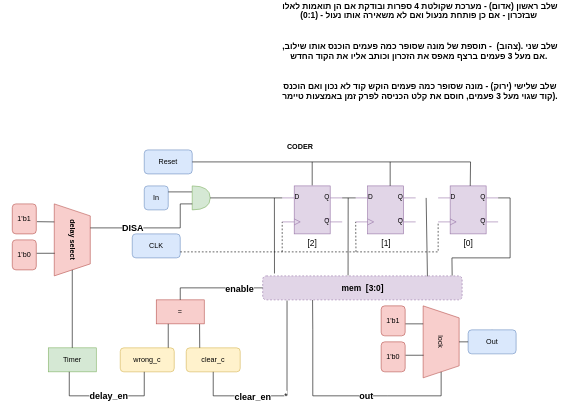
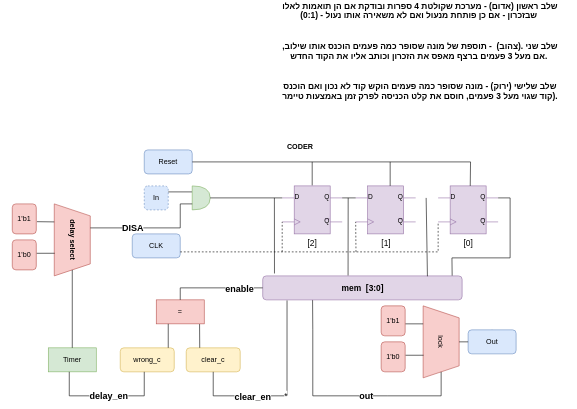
  <mxCell id="0" />
  <mxCell id="1" parent="0" />
  <mxCell id="2" value="=" style="rounded=0;whiteSpace=wrap;html=1;fillColor=#f8cecc;strokeColor=#b85450;" parent="1" vertex="1"><mxGeometry x="260" y="450" width="80" height="40" as="geometry" /></mxCell>
  <mxCell id="3" value="lock" style="shape=trapezoid;perimeter=trapezoidPerimeter;whiteSpace=wrap;html=1;fixedSize=1;rotation=90;fillColor=#f8cecc;strokeColor=#b85450;" parent="1" vertex="1"><mxGeometry x="675" y="490" width="120" height="60" as="geometry" /></mxCell>
  <mxCell id="4" value="&lt;font style=&quot;font-size: 15px&quot;&gt;out&lt;/font&gt;" style="endArrow=none;html=1;rounded=0;exitX=1;exitY=0.5;exitDx=0;exitDy=0;entryX=0.25;entryY=1;entryDx=0;entryDy=0;fontStyle=1" parent="1" source="3" target="26" edge="1"><mxGeometry x="-0.203" width="50" height="50" relative="1" as="geometry"><mxPoint x="585" y="610" as="sourcePoint" /><mxPoint x="715" y="640" as="targetPoint" /><Array as="points"><mxPoint x="735" y="610" /><mxPoint x="645" y="610" /><mxPoint x="521" y="610" /><mxPoint x="521" y="500" /></Array><mxPoint as="offset" /></mxGeometry></mxCell>
- <mxCell id="5" value="In" style="rounded=1;whiteSpace=wrap;html=1;fillColor=#dae8fc;strokeColor=#6c8ebf;" parent="1" vertex="1"><mxGeometry x="240" y="260" width="40" height="40" as="geometry" /></mxCell>
+ <mxCell id="5" value="In" style="rounded=1;whiteSpace=wrap;html=1;fillColor=#dae8fc;strokeColor=#6c8ebf;dashed=1;" parent="1" vertex="1"><mxGeometry x="240" y="260" width="40" height="40" as="geometry" /></mxCell>
  <mxCell id="6" value="" style="endArrow=none;html=1;rounded=0;exitX=0.5;exitY=0;exitDx=0;exitDy=0;startArrow=none;" parent="1" source="49" edge="1"><mxGeometry width="50" height="50" relative="1" as="geometry"><mxPoint x="585" y="590" as="sourcePoint" /><mxPoint x="825" y="520" as="targetPoint" /></mxGeometry></mxCell>
  <mxCell id="7" value="clear_c" style="rounded=1;whiteSpace=wrap;html=1;fillColor=#fff2cc;strokeColor=#d6b656;" parent="1" vertex="1"><mxGeometry x="310" y="530" width="90" height="40" as="geometry" /></mxCell>
  <mxCell id="8" value="" style="endArrow=none;html=1;rounded=0;exitX=0.25;exitY=1;exitDx=0;exitDy=0;" parent="1" source="3" edge="1"><mxGeometry width="50" height="50" relative="1" as="geometry"><mxPoint x="585" y="590" as="sourcePoint" /><mxPoint x="675" y="490" as="targetPoint" /></mxGeometry></mxCell>
  <mxCell id="9" value="1'b1" style="rounded=1;whiteSpace=wrap;html=1;fillColor=#f8cecc;strokeColor=#b85450;" parent="1" vertex="1"><mxGeometry x="635" y="460" width="40" height="50" as="geometry" /></mxCell>
  <mxCell id="10" value="1'b0" style="rounded=1;whiteSpace=wrap;html=1;fillColor=#f8cecc;strokeColor=#b85450;" parent="1" vertex="1"><mxGeometry x="635" y="520" width="40" height="50" as="geometry" /></mxCell>
  <mxCell id="11" value="" style="endArrow=none;html=1;rounded=0;exitX=0.686;exitY=0.989;exitDx=0;exitDy=0;exitPerimeter=0;entryX=1.017;entryY=0.447;entryDx=0;entryDy=0;entryPerimeter=0;" parent="1" source="3" target="10" edge="1"><mxGeometry width="50" height="50" relative="1" as="geometry"><mxPoint x="695" y="570" as="sourcePoint" /><mxPoint x="685" y="530" as="targetPoint" /></mxGeometry></mxCell>
  <mxCell id="12" value="Reset" style="rounded=1;whiteSpace=wrap;html=1;fillColor=#dae8fc;strokeColor=#6c8ebf;" parent="1" vertex="1"><mxGeometry x="240" y="200" width="80" height="40" as="geometry" /></mxCell>
  <mxCell id="13" value="Timer" style="rounded=0;whiteSpace=wrap;html=1;fillColor=#d5e8d4;strokeColor=#82b366;" parent="1" vertex="1"><mxGeometry x="80" y="530" width="80" height="40" as="geometry" /></mxCell>
  <mxCell id="14" value="CLK" style="rounded=1;whiteSpace=wrap;html=1;fillColor=#dae8fc;strokeColor=#6c8ebf;" parent="1" vertex="1"><mxGeometry x="220" y="340" width="80" height="40" as="geometry" /></mxCell>
  <mxCell id="15" value="" style="endArrow=none;html=1;rounded=0;exitX=1;exitY=0.25;exitDx=0;exitDy=0;entryX=0;entryY=0.25;entryDx=0;entryDy=0;entryPerimeter=0;" parent="1" source="5" target="16" edge="1"><mxGeometry width="50" height="50" relative="1" as="geometry"><mxPoint x="460" y="380" as="sourcePoint" /><mxPoint x="308.985" y="268.3" as="targetPoint" /></mxGeometry></mxCell>
  <mxCell id="16" value="" style="shape=or;whiteSpace=wrap;html=1;fillColor=#d5e8d4;strokeColor=#82b366;" parent="1" vertex="1"><mxGeometry x="320" y="260" width="30" height="40" as="geometry" /></mxCell>
  <mxCell id="17" value="&lt;b&gt;CODER&lt;/b&gt;" style="text;html=1;strokeColor=none;fillColor=none;align=center;verticalAlign=middle;whiteSpace=wrap;rounded=0;" parent="1" vertex="1"><mxGeometry x="470" y="180" width="60" height="30" as="geometry" /></mxCell>
  <mxCell id="18" value="&lt;b style=&quot;font-size: 14px&quot;&gt;שלב ראשון (אדום) - מערכת שקולטת 4 ספרות ובודקת אם הן תואמות לאלו שבזכרון - אם כן פותחת מנעול ואם לא משאירה אותו נעול - (0:1)&amp;nbsp;&lt;br&gt;&lt;br&gt;&lt;br&gt;שלב שני .(צהוב)&amp;nbsp; - תוספת של מונה שסופר כמה פעמים הוכנס אותו שילוב, אם מעל 3 פעמים ברצף מאפס את הזכרון וכותב אליו את הקוד החדש.&amp;nbsp;&lt;br&gt;&lt;br&gt;&lt;br&gt;שלב שלישי (ירוק) - מונה שסופר כמה פעמים הוקש קוד לא נכון ואם הוכנס קוד שגוי מעל 3 פעמים, חוסם את קלט הכניסה לפרק זמן באמצעות טיימר).&lt;/b&gt;" style="text;html=1;strokeColor=none;fillColor=none;align=center;verticalAlign=middle;whiteSpace=wrap;rounded=0;" parent="1" vertex="1"><mxGeometry x="460" y="20" width="480" height="30" as="geometry" /></mxCell>
  <mxCell id="19" value="[2]" style="verticalLabelPosition=bottom;shadow=0;dashed=0;align=center;html=1;verticalAlign=top;shape=mxgraph.electrical.logic_gates.d_type_flip-flop;fontSize=14;fillColor=#e1d5e7;strokeColor=#9673a6;" parent="1" vertex="1"><mxGeometry x="470" y="260" width="100" height="80" as="geometry" /></mxCell>
  <mxCell id="20" value="[1]" style="verticalLabelPosition=bottom;shadow=0;dashed=0;align=center;html=1;verticalAlign=top;shape=mxgraph.electrical.logic_gates.d_type_flip-flop;fontSize=14;fillColor=#e1d5e7;strokeColor=#9673a6;" parent="1" vertex="1"><mxGeometry x="592.5" y="260" width="100" height="80" as="geometry" /></mxCell>
  <mxCell id="21" value="[0]" style="verticalLabelPosition=bottom;shadow=0;dashed=0;align=center;html=1;verticalAlign=top;shape=mxgraph.electrical.logic_gates.d_type_flip-flop;fontSize=14;fillColor=#e1d5e7;strokeColor=#9673a6;" parent="1" vertex="1"><mxGeometry x="730" y="260" width="100" height="80" as="geometry" /></mxCell>
  <mxCell id="22" value="" style="endArrow=none;html=1;rounded=0;fontSize=14;entryX=1;entryY=0.25;entryDx=0;entryDy=0;entryPerimeter=0;exitX=0;exitY=0.25;exitDx=0;exitDy=0;exitPerimeter=0;" parent="1" source="20" target="19" edge="1"><mxGeometry width="50" height="50" relative="1" as="geometry"><mxPoint x="600" y="490" as="sourcePoint" /><mxPoint x="650" y="440" as="targetPoint" /></mxGeometry></mxCell>
  <mxCell id="23" value="" style="endArrow=none;html=1;rounded=0;fontSize=14;exitX=1;exitY=0.5;exitDx=0;exitDy=0;entryX=0.535;entryY=0;entryDx=0;entryDy=0;entryPerimeter=0;" parent="1" source="12" target="21" edge="1"><mxGeometry width="50" height="50" relative="1" as="geometry"><mxPoint x="600" y="490" as="sourcePoint" /><mxPoint x="650" y="440" as="targetPoint" /><Array as="points"><mxPoint x="784" y="220" /></Array></mxGeometry></mxCell>
  <mxCell id="24" value="" style="endArrow=none;html=1;rounded=0;fontSize=14;entryX=0.5;entryY=-0.012;entryDx=0;entryDy=0;entryPerimeter=0;" parent="1" target="19" edge="1"><mxGeometry width="50" height="50" relative="1" as="geometry"><mxPoint x="520" y="220" as="sourcePoint" /><mxPoint x="540" y="250" as="targetPoint" /></mxGeometry></mxCell>
  <mxCell id="25" value="" style="endArrow=none;html=1;rounded=0;fontSize=14;entryX=0.575;entryY=0;entryDx=0;entryDy=0;entryPerimeter=0;" parent="1" target="20" edge="1"><mxGeometry width="50" height="50" relative="1" as="geometry"><mxPoint x="650" y="220" as="sourcePoint" /><mxPoint x="530" y="263.04" as="targetPoint" /></mxGeometry></mxCell>
- <mxCell id="26" value="&lt;b&gt;mem&amp;nbsp; [3:0]&lt;/b&gt;" style="rounded=1;whiteSpace=wrap;html=1;fontSize=14;fillColor=#e1d5e7;strokeColor=#9673a6;dashed=1;" parent="1" vertex="1"><mxGeometry x="437.5" y="410" width="332.5" height="40" as="geometry" /></mxCell>
+ <mxCell id="26" value="&lt;b&gt;mem&amp;nbsp; [3:0]&lt;/b&gt;" style="rounded=1;whiteSpace=wrap;html=1;fontSize=14;fillColor=#e1d5e7;strokeColor=#9673a6;" parent="1" vertex="1"><mxGeometry x="437.5" y="410" width="332.5" height="40" as="geometry" /></mxCell>
  <mxCell id="27" value="" style="endArrow=none;html=1;rounded=0;fontSize=14;exitX=0.059;exitY=-0.1;exitDx=0;exitDy=0;exitPerimeter=0;" parent="1" source="26" edge="1"><mxGeometry width="50" height="50" relative="1" as="geometry"><mxPoint x="480" y="400" as="sourcePoint" /><mxPoint x="457" y="280" as="targetPoint" /></mxGeometry></mxCell>
  <mxCell id="28" value="" style="endArrow=none;html=1;rounded=0;fontSize=14;entryX=0.428;entryY=-0.017;entryDx=0;entryDy=0;entryPerimeter=0;" parent="1" target="26" edge="1"><mxGeometry width="50" height="50" relative="1" as="geometry"><mxPoint x="580" y="280" as="sourcePoint" /><mxPoint x="340" y="340" as="targetPoint" /></mxGeometry></mxCell>
  <mxCell id="29" value="" style="endArrow=none;html=1;rounded=0;fontSize=14;entryX=0.826;entryY=0.017;entryDx=0;entryDy=0;entryPerimeter=0;" parent="1" target="26" edge="1"><mxGeometry width="50" height="50" relative="1" as="geometry"><mxPoint x="710" y="280" as="sourcePoint" /><mxPoint x="340" y="340" as="targetPoint" /></mxGeometry></mxCell>
  <mxCell id="30" value="" style="endArrow=none;html=1;rounded=0;fontSize=14;entryX=1;entryY=0.25;entryDx=0;entryDy=0;entryPerimeter=0;exitX=0.95;exitY=-0.011;exitDx=0;exitDy=0;exitPerimeter=0;" parent="1" source="26" target="21" edge="1"><mxGeometry width="50" height="50" relative="1" as="geometry"><mxPoint x="770" y="400" as="sourcePoint" /><mxPoint x="480" y="320" as="targetPoint" /><Array as="points"><mxPoint x="753" y="380" /><mxPoint x="850" y="380" /><mxPoint x="850" y="280" /></Array></mxGeometry></mxCell>
  <mxCell id="31" value="" style="endArrow=none;html=1;rounded=0;fontSize=14;exitX=1;exitY=0.5;exitDx=0;exitDy=0;exitPerimeter=0;entryX=0;entryY=0.25;entryDx=0;entryDy=0;entryPerimeter=0;" parent="1" source="16" target="19" edge="1"><mxGeometry width="50" height="50" relative="1" as="geometry"><mxPoint x="370" y="460" as="sourcePoint" /><mxPoint x="420" y="410" as="targetPoint" /></mxGeometry></mxCell>
  <mxCell id="32" value="" style="endArrow=none;html=1;rounded=0;fontSize=14;entryX=0;entryY=0.5;entryDx=0;entryDy=0;exitX=0.5;exitY=0;exitDx=0;exitDy=0;" parent="1" source="2" target="26" edge="1"><mxGeometry width="50" height="50" relative="1" as="geometry"><mxPoint x="370" y="460" as="sourcePoint" /><mxPoint x="420" y="410" as="targetPoint" /><Array as="points"><mxPoint x="300" y="430" /></Array></mxGeometry></mxCell>
  <mxCell id="33" value="enable" style="edgeLabel;html=1;align=center;verticalAlign=middle;resizable=0;points=[];fontSize=15;fontStyle=1" parent="32" vertex="1" connectable="0"><mxGeometry x="0.498" y="-1" relative="1" as="geometry"><mxPoint as="offset" /></mxGeometry></mxCell>
  <mxCell id="34" value="wrong_c" style="rounded=1;whiteSpace=wrap;html=1;fillColor=#fff2cc;strokeColor=#d6b656;" parent="1" vertex="1"><mxGeometry x="200" y="530" width="90" height="40" as="geometry" /></mxCell>
  <mxCell id="35" value="" style="endArrow=none;html=1;rounded=0;fontSize=14;exitX=0.25;exitY=1;exitDx=0;exitDy=0;" parent="1" source="2" edge="1"><mxGeometry width="50" height="50" relative="1" as="geometry"><mxPoint x="370" y="460" as="sourcePoint" /><mxPoint x="280" y="530" as="targetPoint" /></mxGeometry></mxCell>
  <mxCell id="36" value="" style="endArrow=none;html=1;rounded=0;fontSize=14;entryX=0.25;entryY=0;entryDx=0;entryDy=0;exitX=0.903;exitY=1.01;exitDx=0;exitDy=0;exitPerimeter=0;" parent="1" source="2" target="7" edge="1"><mxGeometry width="50" height="50" relative="1" as="geometry"><mxPoint x="360" y="500" as="sourcePoint" /><mxPoint x="380" y="470" as="targetPoint" /></mxGeometry></mxCell>
  <mxCell id="37" value="" style="endArrow=none;html=1;rounded=0;fontSize=14;exitX=0.5;exitY=1;exitDx=0;exitDy=0;entryX=0.5;entryY=1;entryDx=0;entryDy=0;" parent="1" edge="1"><mxGeometry width="50" height="50" relative="1" as="geometry"><mxPoint x="240" y="570" as="sourcePoint" /><mxPoint x="115" y="570" as="targetPoint" /><Array as="points"><mxPoint x="240" y="610" /><mxPoint x="115" y="610" /></Array></mxGeometry></mxCell>
  <mxCell id="38" value="delay_en" style="edgeLabel;html=1;align=center;verticalAlign=middle;resizable=0;points=[];fontSize=15;fontStyle=1" parent="37" vertex="1" connectable="0"><mxGeometry x="-0.22" y="-1" relative="1" as="geometry"><mxPoint x="-20" as="offset" /></mxGeometry></mxCell>
  <mxCell id="39" value="*" style="endArrow=none;html=1;rounded=0;fontSize=14;exitX=0.122;exitY=1.025;exitDx=0;exitDy=0;exitPerimeter=0;entryX=0.5;entryY=1;entryDx=0;entryDy=0;" parent="1" source="26" target="7" edge="1"><mxGeometry width="50" height="50" relative="1" as="geometry"><mxPoint x="410" y="470" as="sourcePoint" /><mxPoint x="460" y="420" as="targetPoint" /><Array as="points"><mxPoint x="478" y="610" /><mxPoint x="420" y="610" /><mxPoint x="355" y="610" /></Array></mxGeometry></mxCell>
  <mxCell id="40" value="clear_en" style="edgeLabel;html=1;align=center;verticalAlign=middle;resizable=0;points=[];fontSize=15;fontStyle=1" parent="39" vertex="1" connectable="0"><mxGeometry x="0.255" y="-3" relative="1" as="geometry"><mxPoint x="-15" y="3" as="offset" /></mxGeometry></mxCell>
  <mxCell id="41" value="&lt;b&gt;delay select&lt;/b&gt;" style="shape=trapezoid;perimeter=trapezoidPerimeter;whiteSpace=wrap;html=1;fixedSize=1;rotation=90;fillColor=#f8cecc;strokeColor=#b85450;" parent="1" vertex="1"><mxGeometry x="60" y="320" width="120" height="60" as="geometry" /></mxCell>
  <mxCell id="42" value="" style="endArrow=none;html=1;rounded=0;exitX=0.25;exitY=1;exitDx=0;exitDy=0;entryX=1.027;entryY=0.593;entryDx=0;entryDy=0;entryPerimeter=0;" parent="1" source="41" target="43" edge="1"><mxGeometry width="50" height="50" relative="1" as="geometry"><mxPoint x="-30" y="360" as="sourcePoint" /><mxPoint x="90" y="260" as="targetPoint" /></mxGeometry></mxCell>
  <mxCell id="43" value="1'b1" style="rounded=1;whiteSpace=wrap;html=1;fillColor=#f8cecc;strokeColor=#b85450;" parent="1" vertex="1"><mxGeometry x="20" y="290" width="40" height="50" as="geometry" /></mxCell>
  <mxCell id="44" value="1'b0" style="rounded=1;whiteSpace=wrap;html=1;fillColor=#f8cecc;strokeColor=#b85450;" parent="1" vertex="1"><mxGeometry x="20" y="350" width="40" height="50" as="geometry" /></mxCell>
  <mxCell id="45" value="" style="endArrow=none;html=1;rounded=0;exitX=0.686;exitY=0.989;exitDx=0;exitDy=0;exitPerimeter=0;entryX=1.017;entryY=0.447;entryDx=0;entryDy=0;entryPerimeter=0;" parent="1" source="41" target="44" edge="1"><mxGeometry width="50" height="50" relative="1" as="geometry"><mxPoint x="80" y="340" as="sourcePoint" /><mxPoint x="70" y="300" as="targetPoint" /></mxGeometry></mxCell>
  <mxCell id="46" value="" style="endArrow=none;html=1;rounded=0;fontSize=14;exitX=1;exitY=0.5;exitDx=0;exitDy=0;entryX=0.5;entryY=0;entryDx=0;entryDy=0;" parent="1" source="41" target="13" edge="1"><mxGeometry width="50" height="50" relative="1" as="geometry"><mxPoint x="420" y="400" as="sourcePoint" /><mxPoint x="470" y="350" as="targetPoint" /></mxGeometry></mxCell>
  <mxCell id="47" value="" style="endArrow=none;html=1;rounded=0;fontSize=14;entryX=0;entryY=0.75;entryDx=0;entryDy=0;entryPerimeter=0;" parent="1" target="16" edge="1"><mxGeometry width="50" height="50" relative="1" as="geometry"><mxPoint x="150" y="330" as="sourcePoint" /><mxPoint x="460" y="390" as="targetPoint" /><Array as="points"><mxPoint x="300" y="330" /><mxPoint x="300" y="290" /></Array></mxGeometry></mxCell>
  <mxCell id="48" value="DISA" style="edgeLabel;html=1;align=center;verticalAlign=middle;resizable=0;points=[];fontStyle=1;fontSize=15;" vertex="1" connectable="0" parent="47"><mxGeometry x="-0.73" y="2" relative="1" as="geometry"><mxPoint x="42" as="offset" /></mxGeometry></mxCell>
  <mxCell id="49" value="Out" style="rounded=1;whiteSpace=wrap;html=1;fillColor=#dae8fc;strokeColor=#6c8ebf;" parent="1" vertex="1"><mxGeometry x="780" y="500" width="80" height="40" as="geometry" /></mxCell>
  <mxCell id="50" value="" style="endArrow=none;html=1;rounded=0;exitX=0.5;exitY=0;exitDx=0;exitDy=0;" parent="1" source="3" target="49" edge="1"><mxGeometry width="50" height="50" relative="1" as="geometry"><mxPoint x="765" y="520" as="sourcePoint" /><mxPoint x="825" y="520" as="targetPoint" /></mxGeometry></mxCell>
  <mxCell id="51" value="" style="endArrow=none;dashed=1;html=1;rounded=0;fontSize=14;exitX=1;exitY=0.75;exitDx=0;exitDy=0;entryX=0;entryY=0.75;entryDx=0;entryDy=0;entryPerimeter=0;" parent="1" source="14" target="21" edge="1"><mxGeometry width="50" height="50" relative="1" as="geometry"><mxPoint x="520" y="430" as="sourcePoint" /><mxPoint x="570" y="380" as="targetPoint" /><Array as="points"><mxPoint x="730" y="370" /></Array></mxGeometry></mxCell>
  <mxCell id="52" value="" style="endArrow=none;dashed=1;html=1;rounded=0;fontSize=14;entryX=0;entryY=0.75;entryDx=0;entryDy=0;entryPerimeter=0;" parent="1" target="20" edge="1"><mxGeometry width="50" height="50" relative="1" as="geometry"><mxPoint x="593" y="370" as="sourcePoint" /><mxPoint x="570" y="380" as="targetPoint" /></mxGeometry></mxCell>
  <mxCell id="53" value="" style="endArrow=none;dashed=1;html=1;rounded=0;fontSize=14;entryX=0;entryY=0.75;entryDx=0;entryDy=0;entryPerimeter=0;" parent="1" target="19" edge="1"><mxGeometry width="50" height="50" relative="1" as="geometry"><mxPoint x="470" y="370" as="sourcePoint" /><mxPoint x="570" y="380" as="targetPoint" /></mxGeometry></mxCell>
